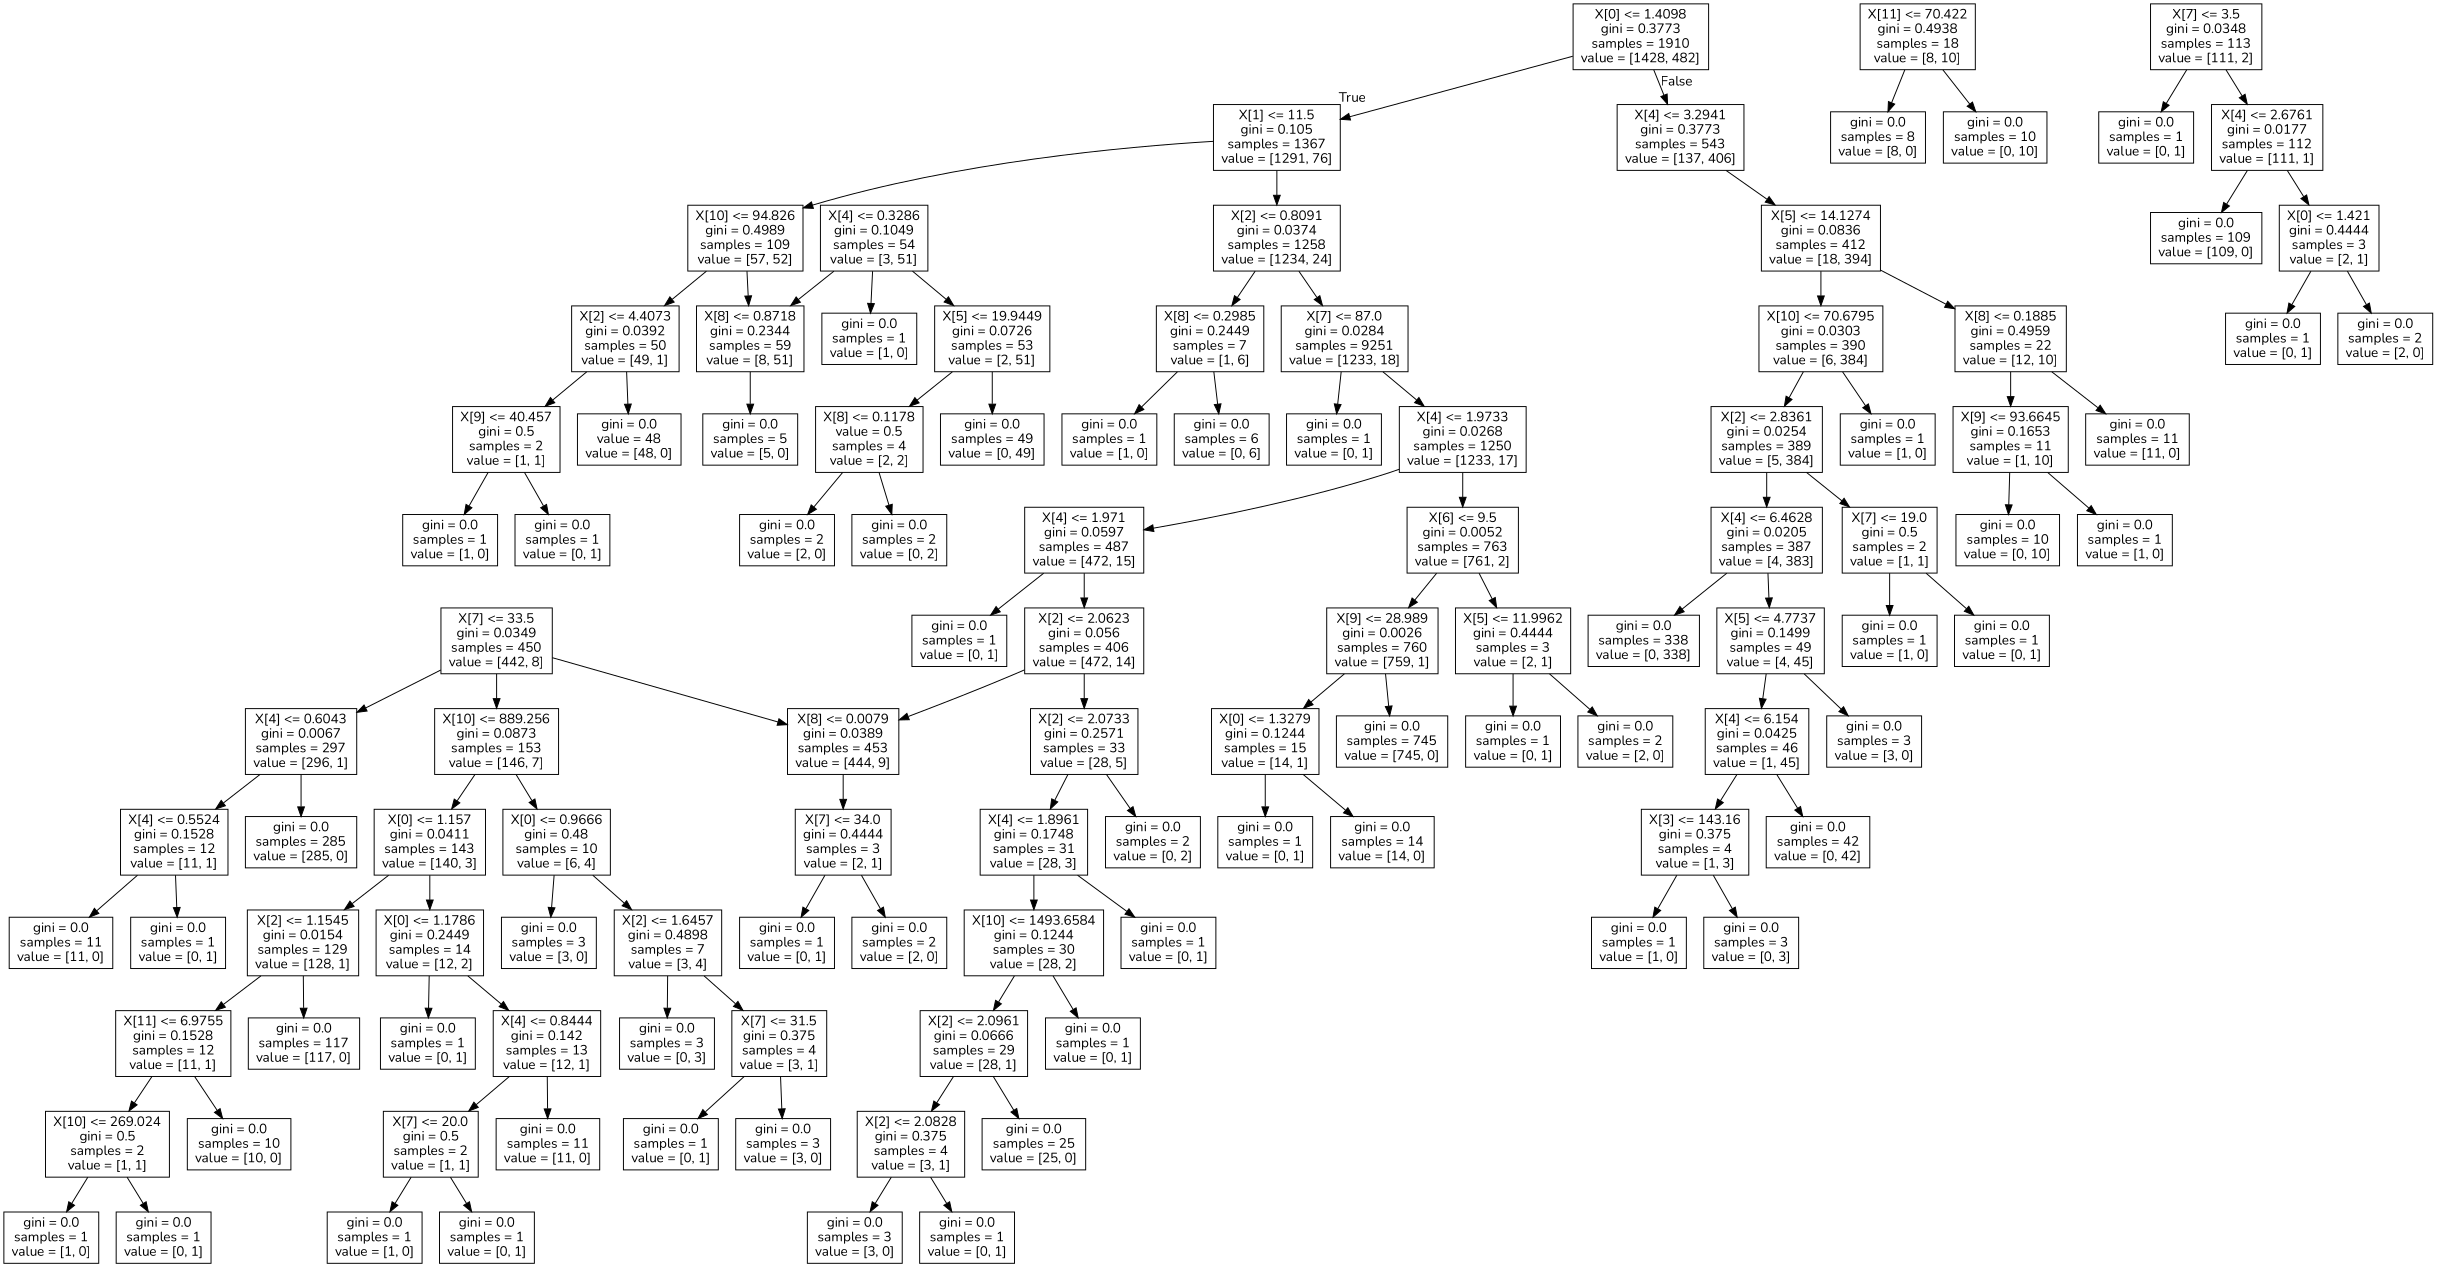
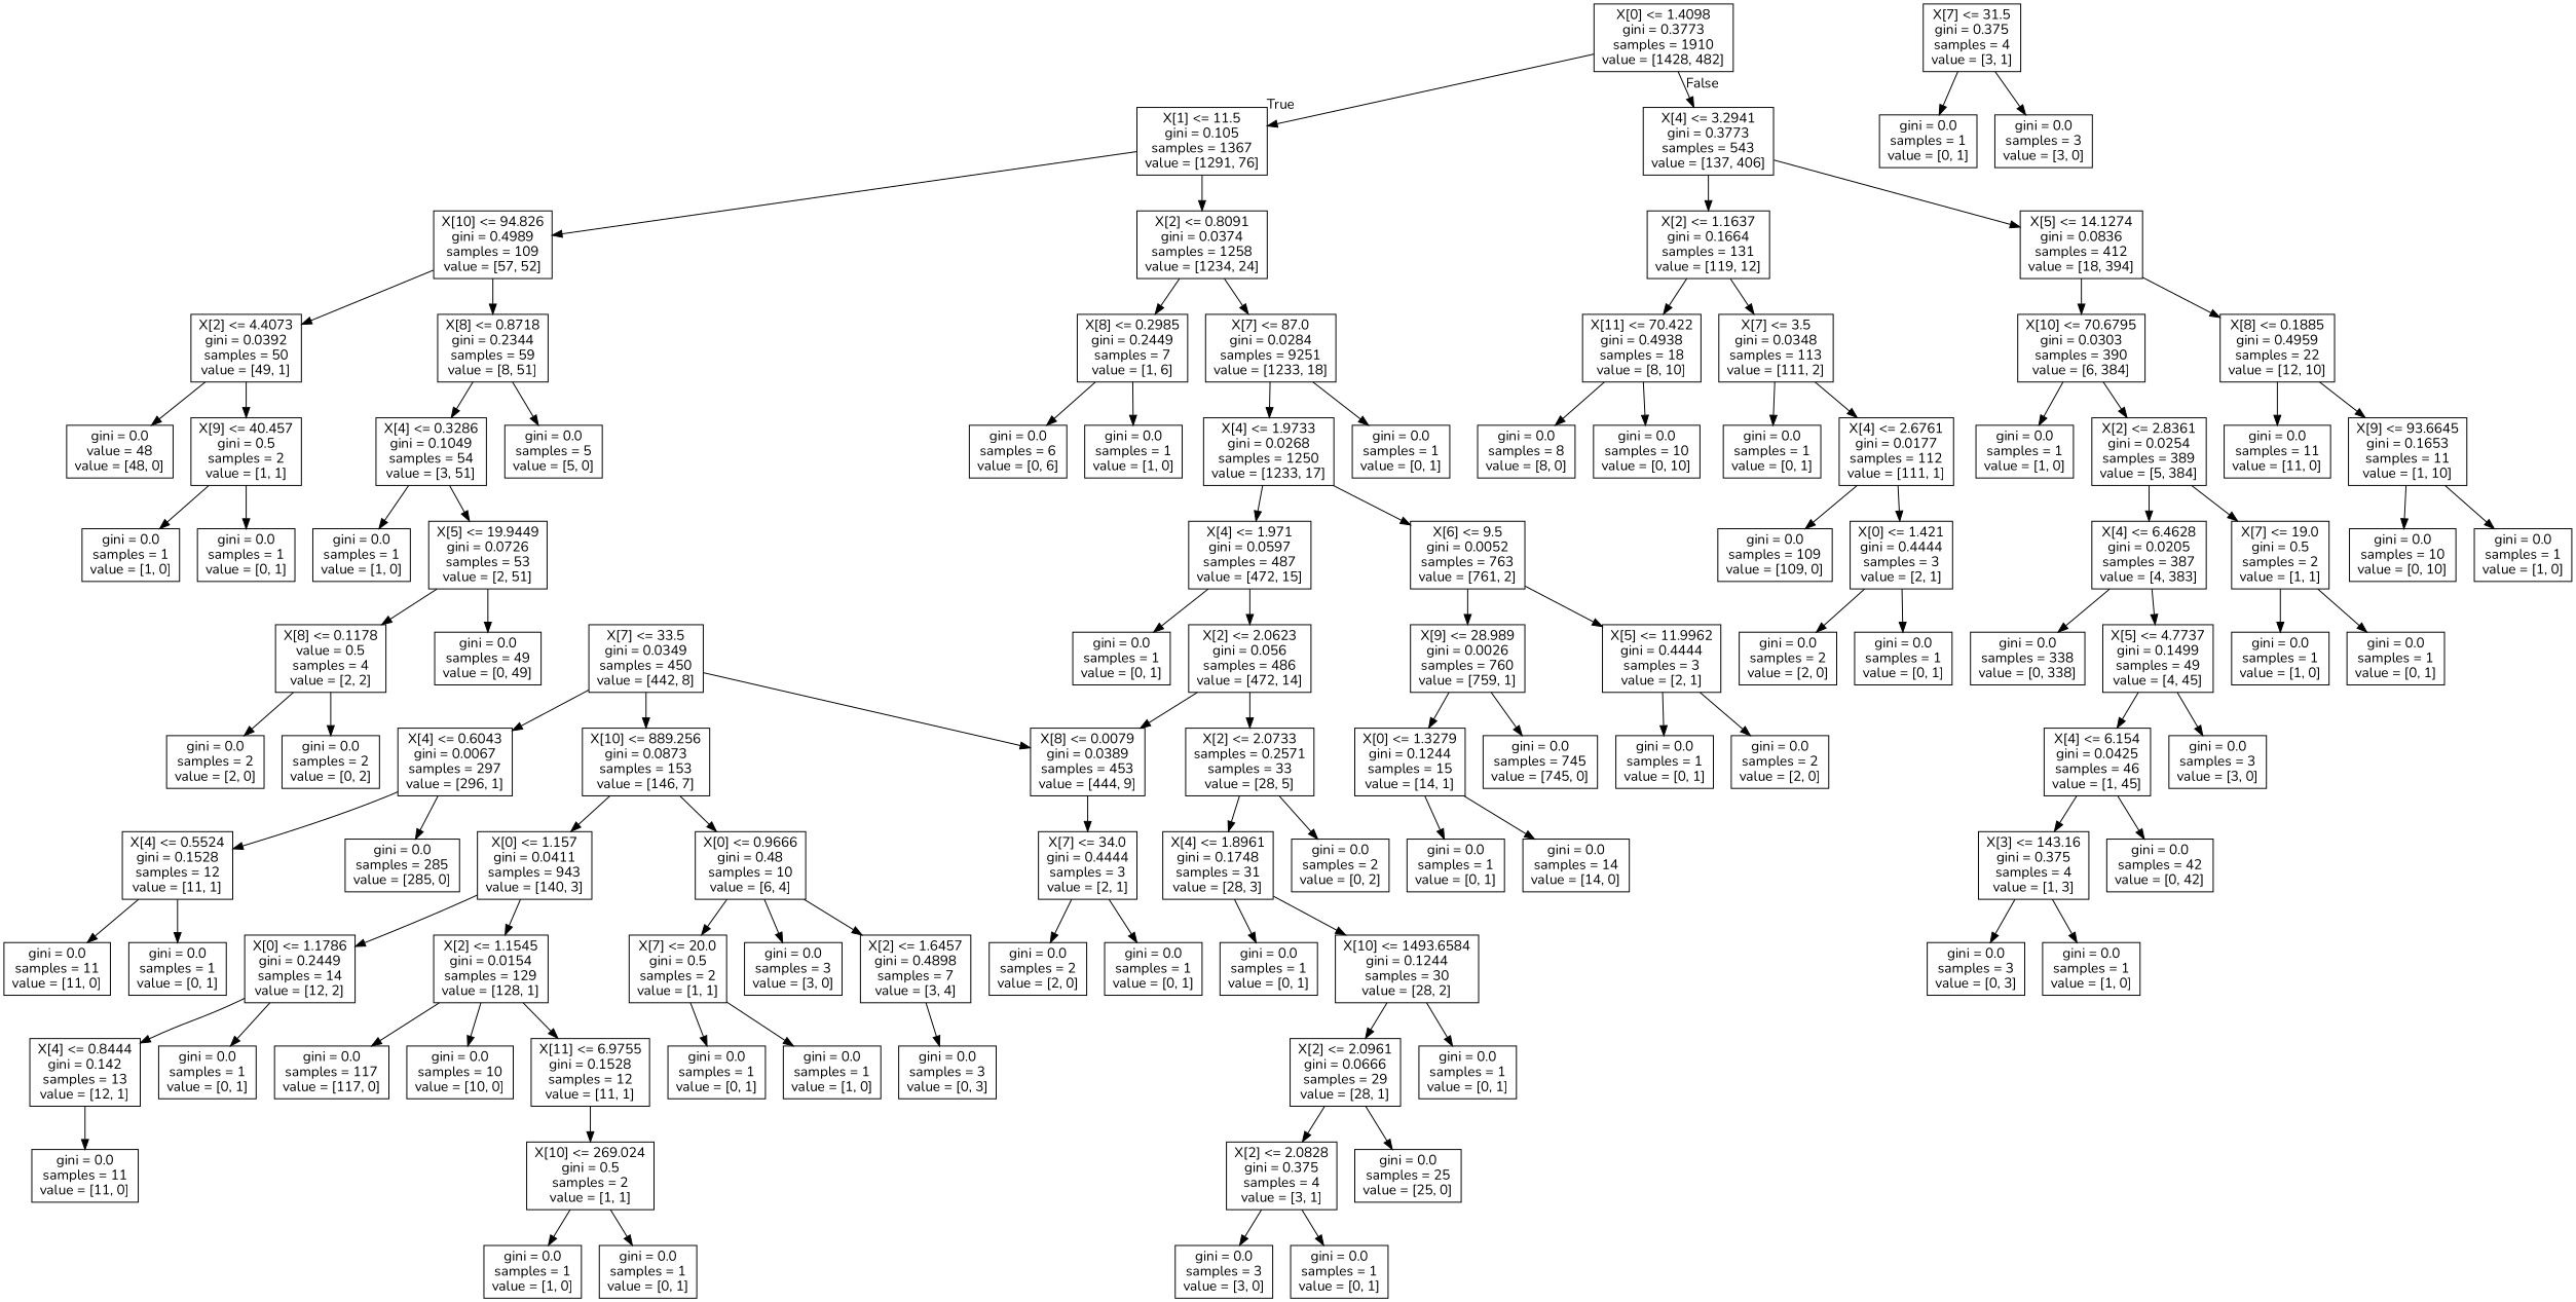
  digraph {
    fontname=Nunito
    node [fontname=Nunito shape=box]
    edge [fontname=Nunito]
    n1 [label="X[0] <= 1.4098\ngini = 0.3773\nsamples = 1910\nvalue = [1428, 482]"]
    n2 [label="X[1] <= 11.5\ngini = 0.105\nsamples = 1367\nvalue = [1291, 76]"]
    n3 [label="X[4] <= 3.2941\ngini = 0.3773\nsamples = 543\nvalue = [137, 406]"]
    n4 [label="X[10] <= 94.826\ngini = 0.4989\nsamples = 109\nvalue = [57, 52]"]
    n5 [label="X[2] <= 0.8091\ngini = 0.0374\nsamples = 1258\nvalue = [1234, 24]"]
+   n6 [label="X[2] <= 1.1637\ngini = 0.1664\nsamples = 131\nvalue = [119, 12]"]
    n7 [label="X[5] <= 14.1274\ngini = 0.0836\nsamples = 412\nvalue = [18, 394]"]
    n8 [label="X[2] <= 4.4073\ngini = 0.0392\nsamples = 50\nvalue = [49, 1]"]
    n9 [label="X[8] <= 0.8718\ngini = 0.2344\nsamples = 59\nvalue = [8, 51]"]
    n10 [label="X[8] <= 0.2985\ngini = 0.2449\nsamples = 7\nvalue = [1, 6]"]
    n11 [label="X[7] <= 87.0\ngini = 0.0284\nsamples = 9251\nvalue = [1233, 18]"]
    n12 [label="gini = 0.0\nvalue = 48\nvalue = [48, 0]"]
    n13 [label="X[9] <= 40.457\ngini = 0.5\nsamples = 2\nvalue = [1, 1]"]
    n14 [label="X[4] <= 0.3286\ngini = 0.1049\nsamples = 54\nvalue = [3, 51]"]
    n15 [label="gini = 0.0\nsamples = 5\nvalue = [5, 0]"]
    n16 [label="gini = 0.0\nsamples = 1\nvalue = [1, 0]"]
    n17 [label="gini = 0.0\nsamples = 1\nvalue = [0, 1]"]
    n18 [label="gini = 0.0\nsamples = 1\nvalue = [1, 0]"]
    n19 [label="X[5] <= 19.9449\ngini = 0.0726\nsamples = 53\nvalue = [2, 51]"]
    n20 [label="gini = 0.0\nsamples = 49\nvalue = [0, 49]"]
    n21 [label="X[8] <= 0.1178\nvalue = 0.5\nsamples = 4\nvalue = [2, 2]"]
    n22 [label="gini = 0.0\nsamples = 2\nvalue = [2, 0]"]
    n23 [label="gini = 0.0\nsamples = 2\nvalue = [0, 2]"]
    n24 [label="gini = 0.0\nsamples = 6\nvalue = [0, 6]"]
    n25 [label="gini = 0.0\nsamples = 1\nvalue = [1, 0]"]
    n26 [label="X[4] <= 1.9733\ngini = 0.0268\nsamples = 1250\nvalue = [1233, 17]"]
    n27 [label="gini = 0.0\nsamples = 1\nvalue = [0, 1]"]
    n28 [label="X[4] <= 1.971\ngini = 0.0597\nsamples = 487\nvalue = [472, 15]"]
    n29 [label="X[6] <= 9.5\ngini = 0.0052\nsamples = 763\nvalue = [761, 2]"]
-   n30 [label="X[2] <= 2.0623\ngini = 0.056\nsamples = 406\nvalue = [472, 14]"]
+   n30 [label="X[2] <= 2.0623\ngini = 0.056\nsamples = 486\nvalue = [472, 14]"]
    n31 [label="gini = 0.0\nsamples = 1\nvalue = [0, 1]"]
    n32 [label="X[5] <= 11.9962\ngini = 0.4444\nsamples = 3\nvalue = [2, 1]"]
    n33 [label="X[9] <= 28.989\ngini = 0.0026\nsamples = 760\nvalue = [759, 1]"]
    n34 [label="X[8] <= 0.0079\ngini = 0.0389\nsamples = 453\nvalue = [444, 9]"]
-   n35 [label="X[2] <= 2.0733\ngini = 0.2571\nsamples = 33\nvalue = [28, 5]"]
+   n35 [label="X[2] <= 2.0733\nsamples = 0.2571\nsamples = 33\nvalue = [28, 5]"]
    n36 [label="X[7] <= 34.0\ngini = 0.4444\nsamples = 3\nvalue = [2, 1]"]
    n37 [label="gini = 0.0\nsamples = 2\nvalue = [0, 2]"]
    n38 [label="X[4] <= 1.8961\ngini = 0.1748\nsamples = 31\nvalue = [28, 3]"]
    n39 [label="gini = 0.0\nsamples = 1\nvalue = [0, 1]"]
    n40 [label="gini = 0.0\nsamples = 2\nvalue = [2, 0]"]
    n41 [label="X[7] <= 33.5\ngini = 0.0349\nsamples = 450\nvalue = [442, 8]"]
    n42 [label="X[10] <= 889.256\ngini = 0.0873\nsamples = 153\nvalue = [146, 7]"]
    n43 [label="X[4] <= 0.6043\ngini = 0.0067\nsamples = 297\nvalue = [296, 1]"]
-   n44 [label="X[0] <= 1.157\ngini = 0.0411\nsamples = 143\nvalue = [140, 3]"]
+   n44 [label="X[0] <= 1.157\ngini = 0.0411\nsamples = 943\nvalue = [140, 3]"]
    n45 [label="X[0] <= 0.9666\ngini = 0.48\nsamples = 10\nvalue = [6, 4]"]
    n46 [label="X[4] <= 0.5524\ngini = 0.1528\nsamples = 12\nvalue = [11, 1]"]
    n47 [label="gini = 0.0\nsamples = 285\nvalue = [285, 0]"]
    n48 [label="X[2] <= 1.1545\ngini = 0.0154\nsamples = 129\nvalue = [128, 1]"]
    n49 [label="X[0] <= 1.1786\ngini = 0.2449\nsamples = 14\nvalue = [12, 2]"]
    n50 [label="gini = 0.0\nsamples = 3\nvalue = [3, 0]"]
    n51 [label="X[2] <= 1.6457\ngini = 0.4898\nsamples = 7\nvalue = [3, 4]"]
    n52 [label="X[11] <= 6.9755\ngini = 0.1528\nsamples = 12\nvalue = [11, 1]"]
    n53 [label="gini = 0.0\nsamples = 117\nvalue = [117, 0]"]
    n54 [label="gini = 0.0\nsamples = 1\nvalue = [0, 1]"]
    n55 [label="X[4] <= 0.8444\ngini = 0.142\nsamples = 13\nvalue = [12, 1]"]
    n56 [label="X[10] <= 269.024\ngini = 0.5\nsamples = 2\nvalue = [1, 1]"]
    n57 [label="gini = 0.0\nsamples = 10\nvalue = [10, 0]"]
    n58 [label="gini = 0.0\nsamples = 1\nvalue = [1, 0]"]
    n59 [label="gini = 0.0\nsamples = 1\nvalue = [0, 1]"]
    n60 [label="X[7] <= 20.0\ngini = 0.5\nsamples = 2\nvalue = [1, 1]"]
    n61 [label="gini = 0.0\nsamples = 11\nvalue = [11, 0]"]
    n62 [label="gini = 0.0\nsamples = 1\nvalue = [1, 0]"]
    n63 [label="gini = 0.0\nsamples = 1\nvalue = [0, 1]"]
    n64 [label="gini = 0.0\nsamples = 3\nvalue = [0, 3]"]
    n65 [label="X[7] <= 31.5\ngini = 0.375\nsamples = 4\nvalue = [3, 1]"]
    n66 [label="gini = 0.0\nsamples = 1\nvalue = [0, 1]"]
    n67 [label="gini = 0.0\nsamples = 3\nvalue = [3, 0]"]
    n68 [label="gini = 0.0\nsamples = 11\nvalue = [11, 0]"]
    n69 [label="gini = 0.0\nsamples = 1\nvalue = [0, 1]"]
    n70 [label="X[10] <= 1493.6584\ngini = 0.1244\nsamples = 30\nvalue = [28, 2]"]
    n71 [label="gini = 0.0\nsamples = 1\nvalue = [0, 1]"]
    n72 [label="X[2] <= 2.0961\ngini = 0.0666\nsamples = 29\nvalue = [28, 1]"]
    n73 [label="gini = 0.0\nsamples = 1\nvalue = [0, 1]"]
    n74 [label="X[2] <= 2.0828\ngini = 0.375\nsamples = 4\nvalue = [3, 1]"]
    n75 [label="gini = 0.0\nsamples = 25\nvalue = [25, 0]"]
    n76 [label="gini = 0.0\nsamples = 3\nvalue = [3, 0]"]
    n77 [label="gini = 0.0\nsamples = 1\nvalue = [0, 1]"]
    n78 [label="gini = 0.0\nsamples = 1\nvalue = [0, 1]"]
    n79 [label="gini = 0.0\nsamples = 2\nvalue = [2, 0]"]
    n80 [label="X[0] <= 1.3279\ngini = 0.1244\nsamples = 15\nvalue = [14, 1]"]
    n81 [label="gini = 0.0\nsamples = 745\nvalue = [745, 0]"]
    n82 [label="gini = 0.0\nsamples = 14\nvalue = [14, 0]"]
    n83 [label="gini = 0.0\nsamples = 1\nvalue = [0, 1]"]
    n84 [label="X[11] <= 70.422\ngini = 0.4938\nsamples = 18\nvalue = [8, 10]"]
    n85 [label="X[7] <= 3.5\ngini = 0.0348\nsamples = 113\nvalue = [111, 2]"]
    n86 [label="X[10] <= 70.6795\ngini = 0.0303\nsamples = 390\nvalue = [6, 384]"]
    n87 [label="X[8] <= 0.1885\ngini = 0.4959\nsamples = 22\nvalue = [12, 10]"]
    n88 [label="gini = 0.0\nsamples = 8\nvalue = [8, 0]"]
    n89 [label="gini = 0.0\nsamples = 10\nvalue = [0, 10]"]
    n90 [label="gini = 0.0\nsamples = 1\nvalue = [0, 1]"]
    n91 [label="X[4] <= 2.6761\ngini = 0.0177\nsamples = 112\nvalue = [111, 1]"]
    n92 [label="gini = 0.0\nsamples = 109\nvalue = [109, 0]"]
    n93 [label="X[0] <= 1.421\ngini = 0.4444\nsamples = 3\nvalue = [2, 1]"]
    n94 [label="gini = 0.0\nsamples = 1\nvalue = [0, 1]"]
    n95 [label="gini = 0.0\nsamples = 2\nvalue = [2, 0]"]
    n96 [label="gini = 0.0\nsamples = 1\nvalue = [1, 0]"]
    n97 [label="X[2] <= 2.8361\ngini = 0.0254\nsamples = 389\nvalue = [5, 384]"]
    n98 [label="gini = 0.0\nsamples = 11\nvalue = [11, 0]"]
    n99 [label="X[9] <= 93.6645\ngini = 0.1653\nsamples = 11\nvalue = [1, 10]"]
    n100 [label="X[4] <= 6.4628\ngini = 0.0205\nsamples = 387\nvalue = [4, 383]"]
    n101 [label="X[7] <= 19.0\ngini = 0.5\nsamples = 2\nvalue = [1, 1]"]
    n102 [label="X[5] <= 4.7737\ngini = 0.1499\nsamples = 49\nvalue = [4, 45]"]
    n103 [label="gini = 0.0\nsamples = 338\nvalue = [0, 338]"]
    n104 [label="gini = 0.0\nsamples = 1\nvalue = [0, 1]"]
    n105 [label="gini = 0.0\nsamples = 1\nvalue = [1, 0]"]
    n106 [label="X[4] <= 6.154\ngini = 0.0425\nsamples = 46\nvalue = [1, 45]"]
    n107 [label="gini = 0.0\nsamples = 3\nvalue = [3, 0]"]
    n108 [label="gini = 0.0\nsamples = 42\nvalue = [0, 42]"]
    n109 [label="X[3] <= 143.16\ngini = 0.375\nsamples = 4\nvalue = [1, 3]"]
    n110 [label="gini = 0.0\nsamples = 1\nvalue = [1, 0]"]
    n111 [label="gini = 0.0\nsamples = 3\nvalue = [0, 3]"]
    n112 [label="gini = 0.0\nsamples = 10\nvalue = [0, 10]"]
    n113 [label="gini = 0.0\nsamples = 1\nvalue = [1, 0]"]
    n1 -> n2 [headlabel=True labelangle=45 labeldistance=2.5]
    n1 -> n3 [headlabel=False labelangle=-45 labeldistance=2.5]
    n2 -> n4
    n2 -> n5
+   n3 -> n6
    n3 -> n7
    n4 -> n8
    n4 -> n9
    n5 -> n10
    n5 -> n11
+   n6 -> n84
+   n6 -> n85
    n7 -> n86
    n7 -> n87
    n8 -> n12
    n8 -> n13
-   n14 -> n9
+   n9 -> n14
    n9 -> n15
    n10 -> n24
    n10 -> n25
    n11 -> n26
    n11 -> n27
    n13 -> n16
    n13 -> n17
    n14 -> n18
    n14 -> n19
    n19 -> n20
    n19 -> n21
    n21 -> n22
    n21 -> n23
    n26 -> n28
    n26 -> n29
    n28 -> n30
    n28 -> n31
    n29 -> n32
    n29 -> n33
    n30 -> n34
    n30 -> n35
    n32 -> n78
    n32 -> n79
    n33 -> n80
    n33 -> n81
    n34 -> n36
    n35 -> n37
    n35 -> n38
    n36 -> n39
    n36 -> n40
    n38 -> n70
    n38 -> n71
    n41 -> n34
    n41 -> n42
    n41 -> n43
    n42 -> n44
    n42 -> n45
    n43 -> n46
    n43 -> n47
    n44 -> n48
    n44 -> n49
    n45 -> n50
    n45 -> n51
    n46 -> n68
    n46 -> n69
    n48 -> n52
    n48 -> n53
    n49 -> n54
    n49 -> n55
    n51 -> n64
-   n51 -> n65
    n52 -> n56
-   n52 -> n57
-   n55 -> n60
+   n48 -> n57
+   n45 -> n60
    n55 -> n61
    n56 -> n58
    n56 -> n59
    n60 -> n62
    n60 -> n63
    n65 -> n66
    n65 -> n67
    n70 -> n72
    n70 -> n73
    n72 -> n74
    n72 -> n75
    n74 -> n76
    n74 -> n77
    n80 -> n82
    n80 -> n83
    n84 -> n88
    n84 -> n89
    n85 -> n90
    n85 -> n91
    n86 -> n96
    n86 -> n97
    n87 -> n98
    n87 -> n99
    n91 -> n92
    n91 -> n93
    n93 -> n94
    n93 -> n95
    n97 -> n100
    n97 -> n101
    n99 -> n112
    n99 -> n113
    n100 -> n102
    n100 -> n103
    n101 -> n104
    n101 -> n105
    n102 -> n106
    n102 -> n107
    n106 -> n108
    n106 -> n109
    n109 -> n110
    n109 -> n111
  }
